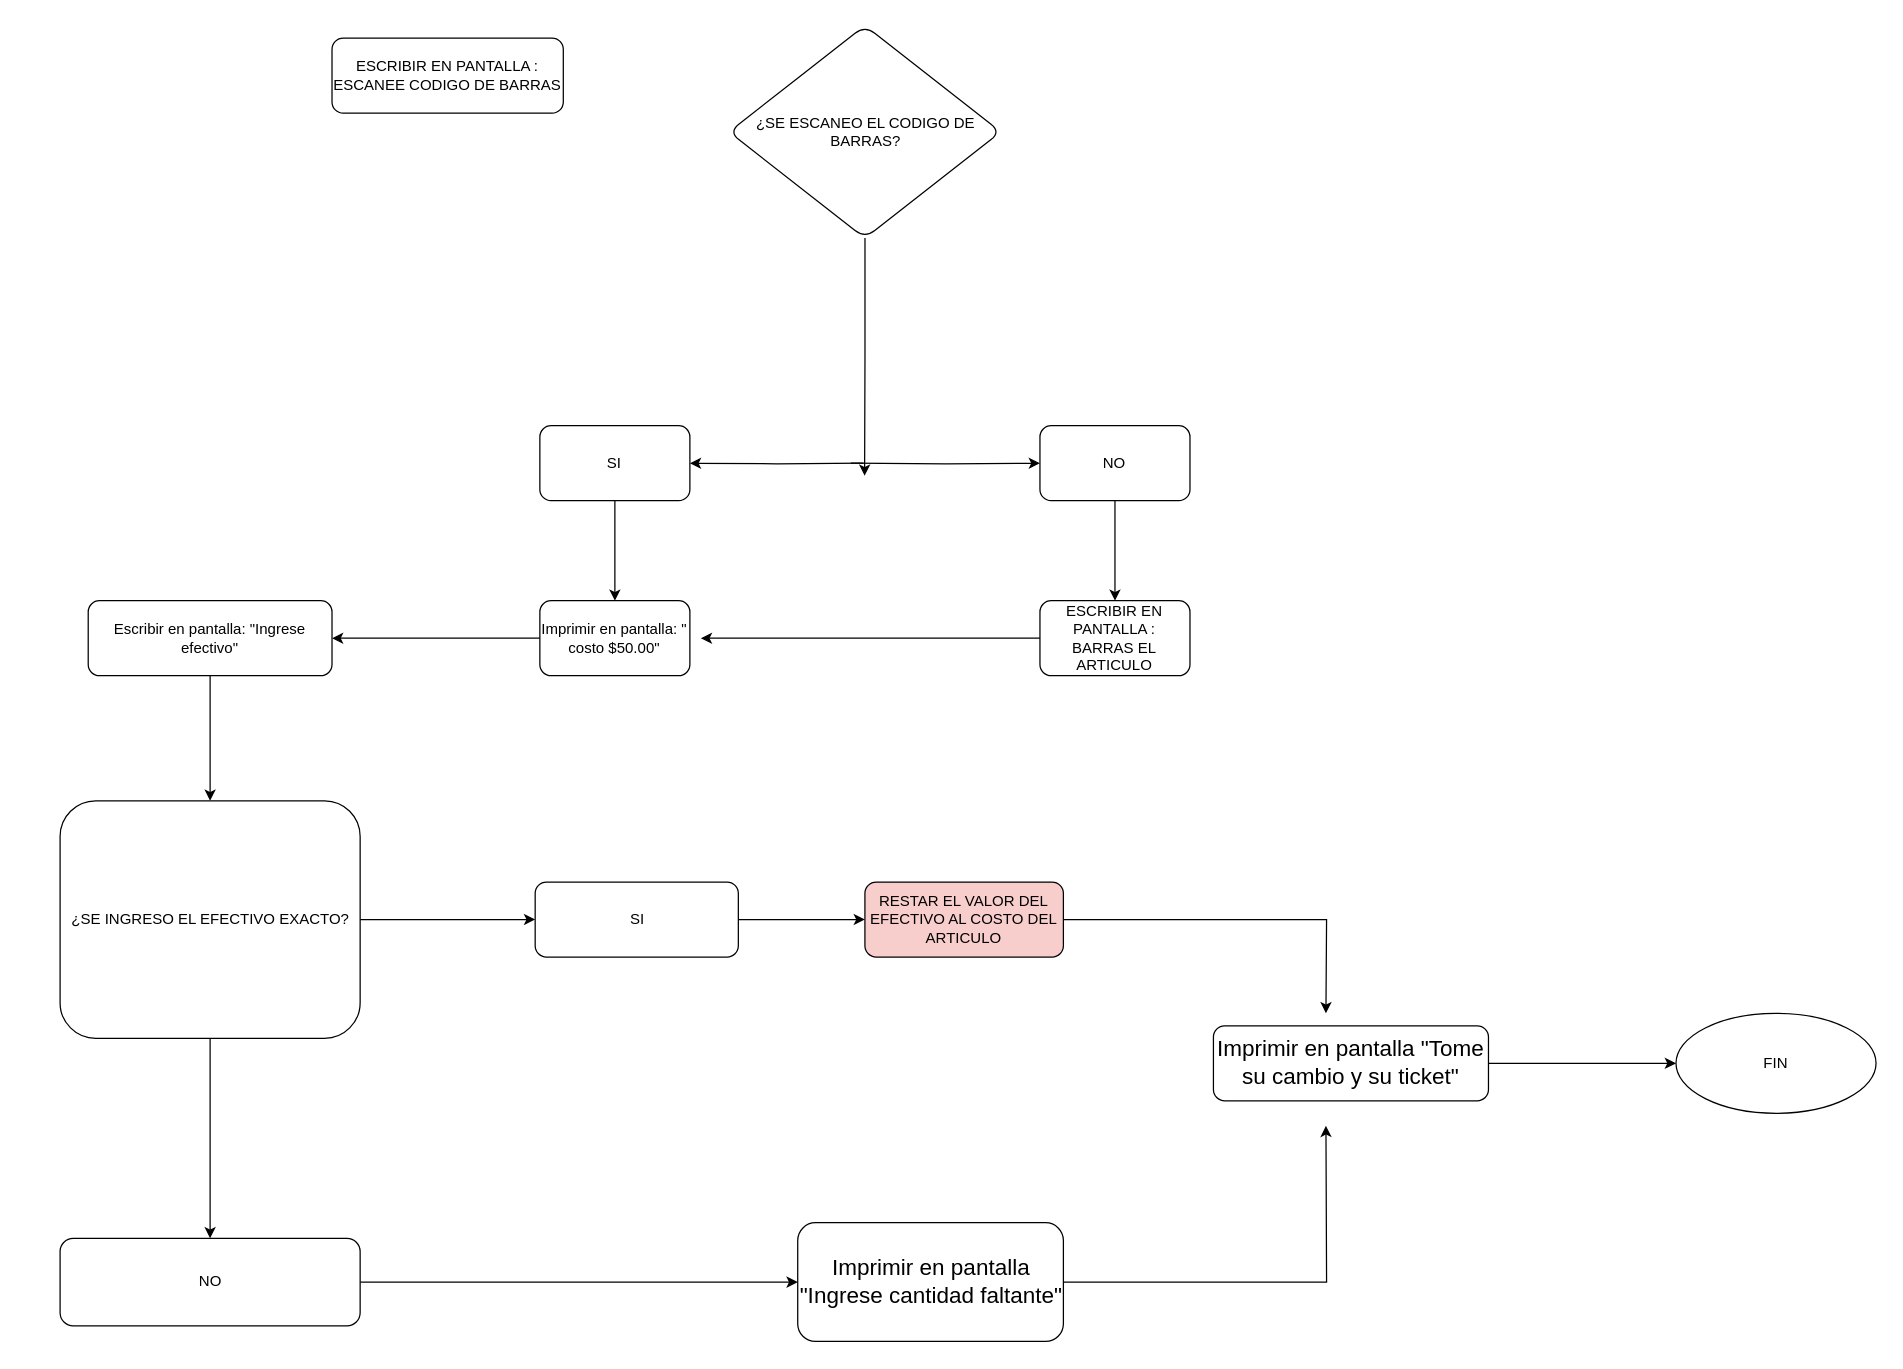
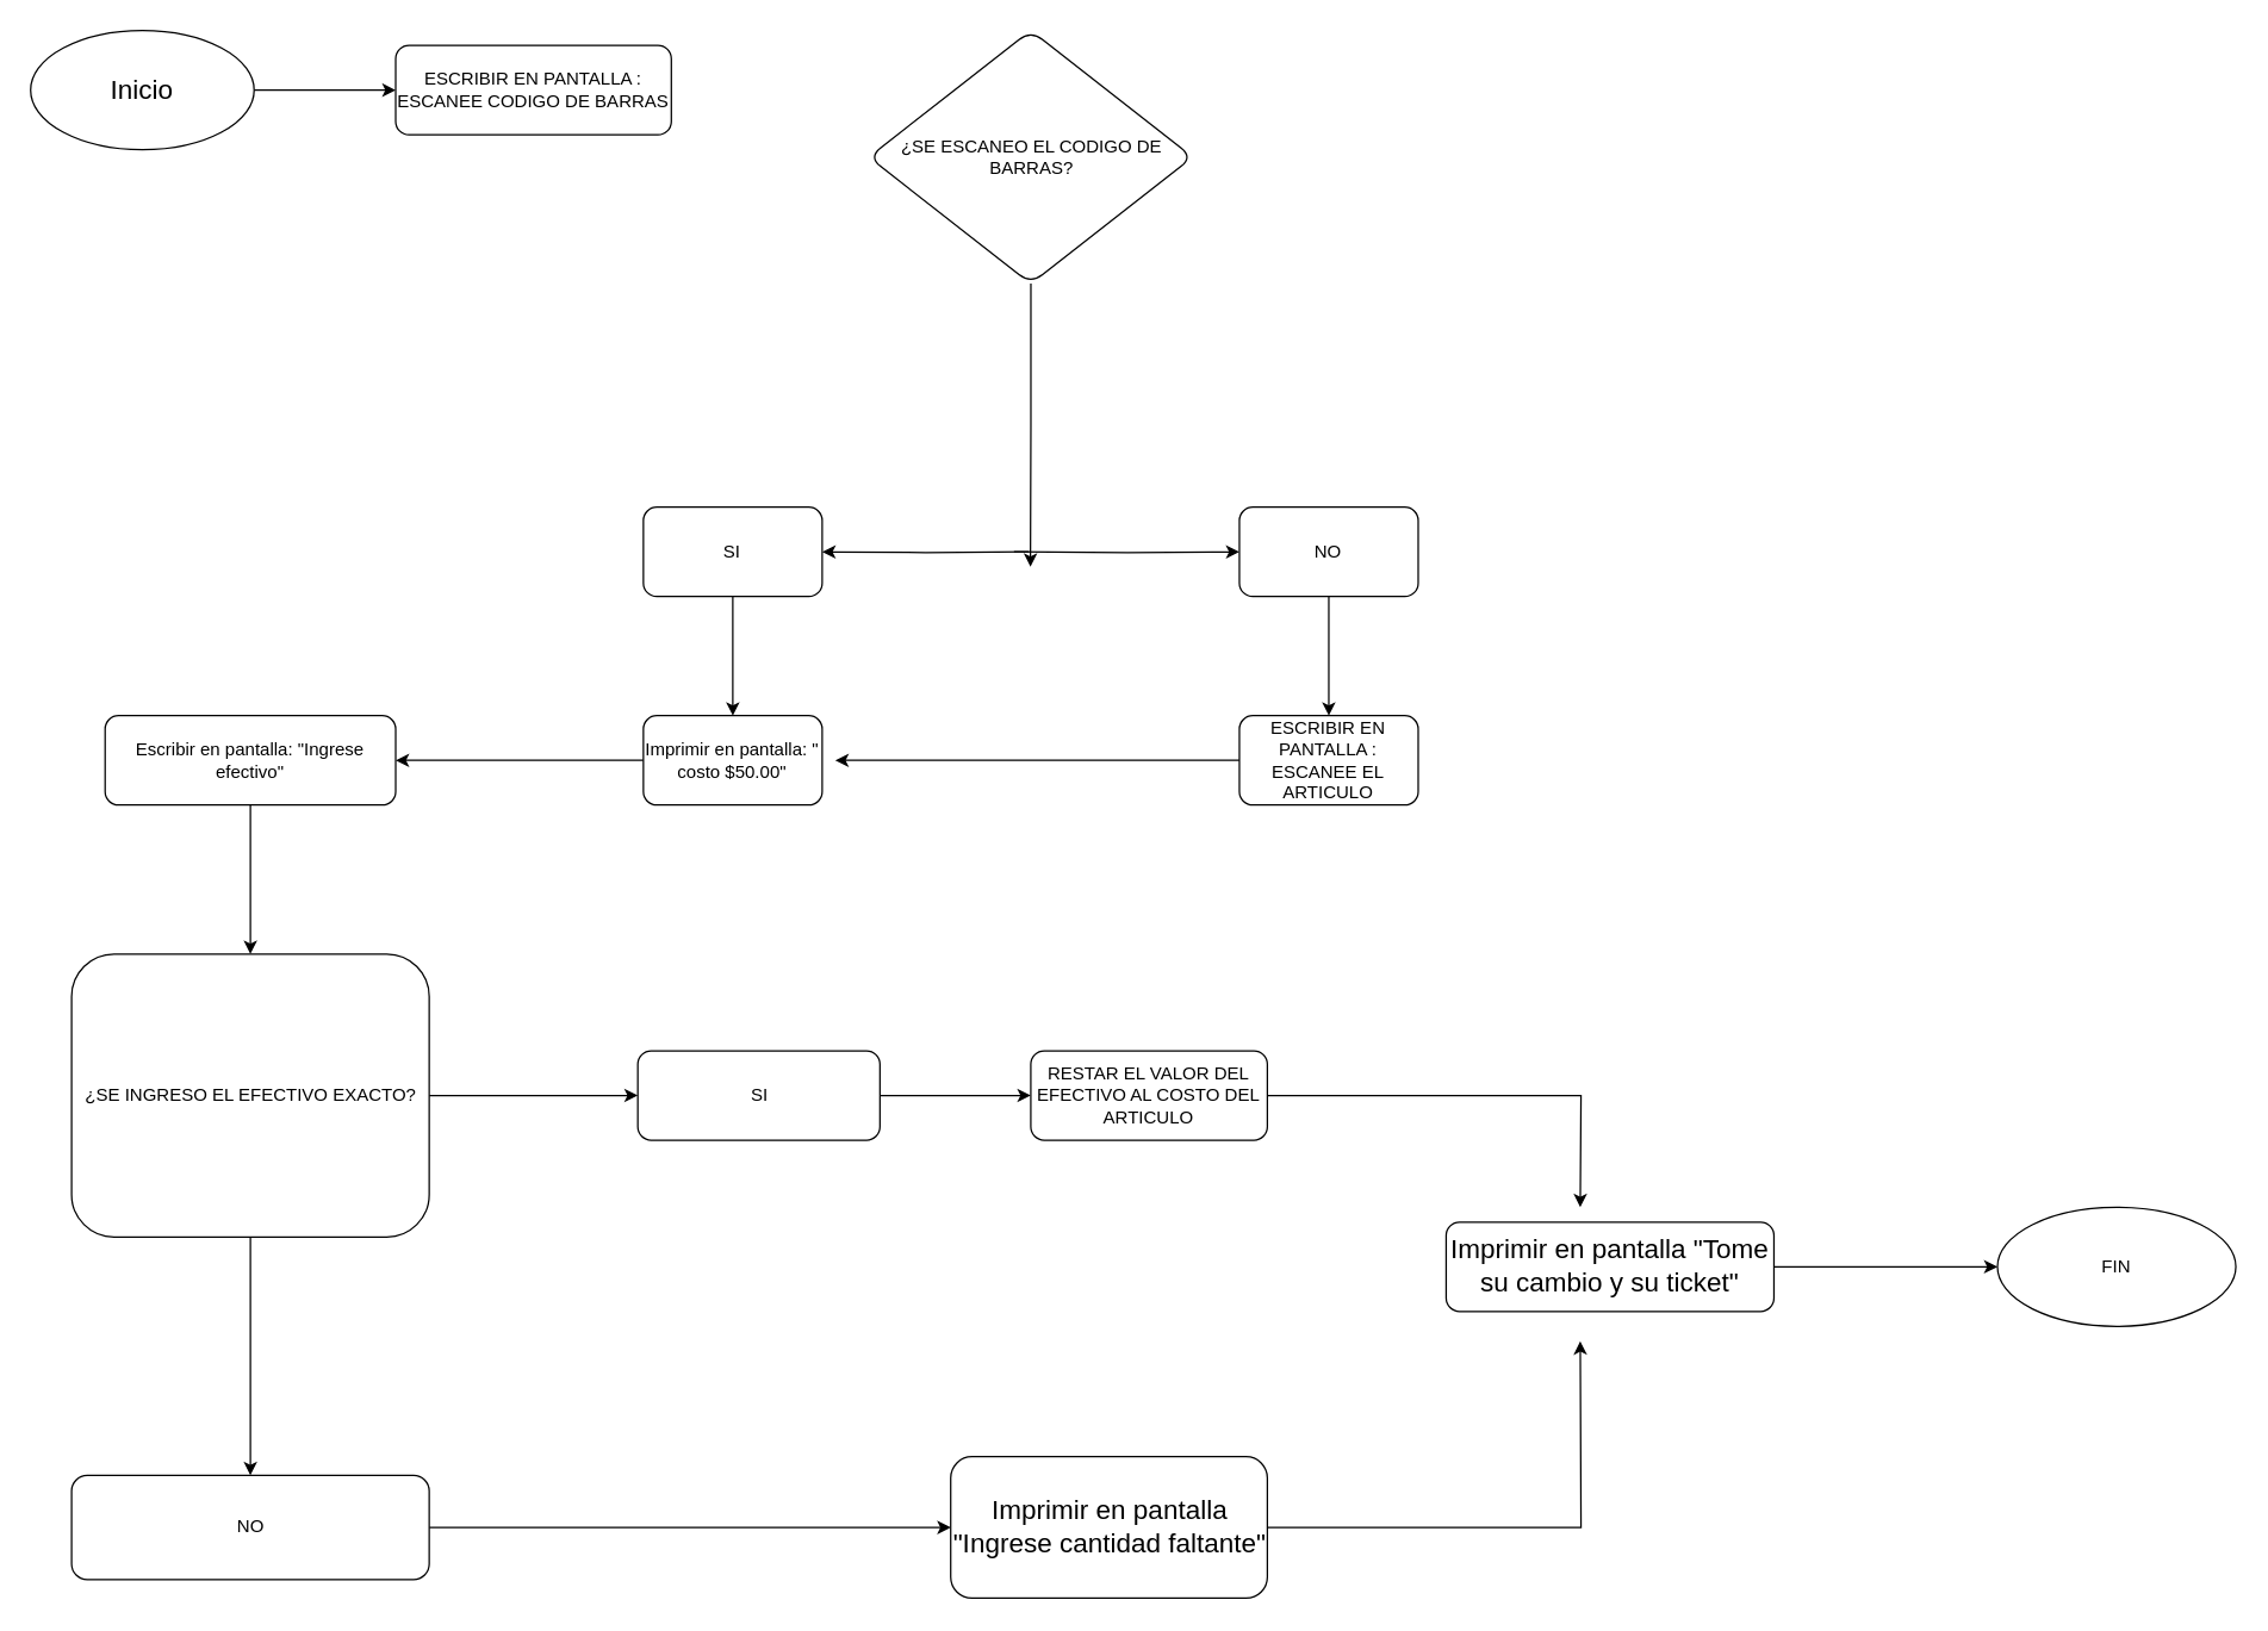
  <mxCell id="0" />
  <mxCell id="1" parent="0" />
+ <mxCell id="2" value="" style="edgeStyle=orthogonalEdgeStyle;rounded=0;orthogonalLoop=1;jettySize=auto;html=1;" edge="1" parent="1" source="3" target="6"><mxGeometry relative="1" as="geometry" /></mxCell>
+ <mxCell id="3" value="&lt;font style=&quot;font-size: 18px;&quot;&gt;Inicio&lt;/font&gt;" style="ellipse;whiteSpace=wrap;html=1;" vertex="1" parent="1"><mxGeometry y="20" width="150" height="80" as="geometry" x="20" /></mxCell>
  <mxCell id="4" value="" style="edgeStyle=orthogonalEdgeStyle;rounded=0;orthogonalLoop=1;jettySize=auto;html=1;" edge="1" parent="1"><mxGeometry relative="1" as="geometry"><mxPoint x="745" y="90" as="sourcePoint" /></mxGeometry></mxCell>
  <mxCell id="5" value="" style="edgeStyle=orthogonalEdgeStyle;rounded=0;orthogonalLoop=1;jettySize=auto;html=1;" edge="1" parent="1"><mxGeometry relative="1" as="geometry"><mxPoint x="1147.5" y="390" as="targetPoint" /></mxGeometry></mxCell>
  <mxCell id="6" value="ESCRIBIR EN PANTALLA : ESCANEE CODIGO DE BARRAS" style="rounded=1;whiteSpace=wrap;html=1;" vertex="1" parent="1"><mxGeometry x="265" y="30" width="185" height="60" as="geometry" /></mxCell>
  <mxCell id="7" value="" style="edgeStyle=orthogonalEdgeStyle;rounded=0;orthogonalLoop=1;jettySize=auto;html=1;" edge="1" parent="1" source="8"><mxGeometry relative="1" as="geometry"><mxPoint x="691" y="380" as="targetPoint" /></mxGeometry></mxCell>
  <mxCell id="8" value="¿SE ESCANEO EL CODIGO DE BARRAS?" style="rhombus;whiteSpace=wrap;html=1;rounded=1;" vertex="1" parent="1"><mxGeometry x="582.5" y="20" width="217.5" height="170" as="geometry" /></mxCell>
  <mxCell id="9" value="" style="edgeStyle=orthogonalEdgeStyle;rounded=0;orthogonalLoop=1;jettySize=auto;html=1;" edge="1" parent="1" target="12"><mxGeometry relative="1" as="geometry"><mxPoint x="690" y="370" as="sourcePoint" /></mxGeometry></mxCell>
  <mxCell id="10" value="" style="edgeStyle=orthogonalEdgeStyle;rounded=0;orthogonalLoop=1;jettySize=auto;html=1;" edge="1" parent="1" target="14"><mxGeometry relative="1" as="geometry"><mxPoint x="680" y="370" as="sourcePoint" /></mxGeometry></mxCell>
  <mxCell id="11" value="" style="edgeStyle=orthogonalEdgeStyle;rounded=0;orthogonalLoop=1;jettySize=auto;html=1;" edge="1" parent="1" source="12" target="18"><mxGeometry relative="1" as="geometry" /></mxCell>
  <mxCell id="12" value="SI" style="whiteSpace=wrap;html=1;rounded=1;" vertex="1" parent="1"><mxGeometry x="431.25" y="340" width="120" height="60" as="geometry" /></mxCell>
  <mxCell id="13" value="" style="edgeStyle=orthogonalEdgeStyle;rounded=0;orthogonalLoop=1;jettySize=auto;html=1;" edge="1" parent="1" source="14" target="16"><mxGeometry relative="1" as="geometry" /></mxCell>
  <mxCell id="14" value="NO" style="whiteSpace=wrap;html=1;rounded=1;" vertex="1" parent="1"><mxGeometry x="831.25" y="340" width="120" height="60" as="geometry" /></mxCell>
  <mxCell id="15" value="" style="edgeStyle=orthogonalEdgeStyle;rounded=0;orthogonalLoop=1;jettySize=auto;html=1;" edge="1" parent="1" source="16"><mxGeometry relative="1" as="geometry"><mxPoint x="560" y="510" as="targetPoint" /></mxGeometry></mxCell>
- <mxCell id="16" value="ESCRIBIR EN PANTALLA : BARRAS EL ARTICULO" style="whiteSpace=wrap;html=1;rounded=1;" vertex="1" parent="1"><mxGeometry x="831.25" y="480" width="120" height="60" as="geometry" /></mxCell>
+ <mxCell id="16" value="ESCRIBIR EN PANTALLA : ESCANEE EL ARTICULO" style="whiteSpace=wrap;html=1;rounded=1;" vertex="1" parent="1"><mxGeometry x="831.25" y="480" width="120" height="60" as="geometry" /></mxCell>
  <mxCell id="17" value="" style="edgeStyle=orthogonalEdgeStyle;rounded=0;orthogonalLoop=1;jettySize=auto;html=1;" edge="1" parent="1" source="18" target="20"><mxGeometry relative="1" as="geometry" /></mxCell>
  <mxCell id="18" value="Imprimir en pantalla: &quot; costo $50.00&quot;" style="whiteSpace=wrap;html=1;rounded=1;" vertex="1" parent="1"><mxGeometry x="431.25" y="480" width="120" height="60" as="geometry" /></mxCell>
  <mxCell id="19" value="" style="edgeStyle=orthogonalEdgeStyle;rounded=0;orthogonalLoop=1;jettySize=auto;html=1;" edge="1" parent="1" source="20" target="23"><mxGeometry relative="1" as="geometry" /></mxCell>
  <mxCell id="20" value="Escribir en pantalla: &quot;Ingrese efectivo&quot;" style="whiteSpace=wrap;html=1;rounded=1;" vertex="1" parent="1"><mxGeometry x="70" y="480" width="195" height="60" as="geometry" /></mxCell>
  <mxCell id="21" value="" style="edgeStyle=orthogonalEdgeStyle;rounded=0;orthogonalLoop=1;jettySize=auto;html=1;" edge="1" parent="1" source="23" target="25"><mxGeometry relative="1" as="geometry" /></mxCell>
  <mxCell id="22" value="" style="edgeStyle=orthogonalEdgeStyle;rounded=0;orthogonalLoop=1;jettySize=auto;html=1;" edge="1" parent="1" source="23" target="27"><mxGeometry relative="1" as="geometry" /></mxCell>
  <mxCell id="23" value="¿SE INGRESO EL EFECTIVO EXACTO?" style="whiteSpace=wrap;html=1;rounded=1;" vertex="1" parent="1"><mxGeometry x="47.5" y="640" width="240" height="190" as="geometry" /></mxCell>
  <mxCell id="24" value="" style="edgeStyle=orthogonalEdgeStyle;rounded=0;orthogonalLoop=1;jettySize=auto;html=1;" edge="1" parent="1" source="25" target="31"><mxGeometry relative="1" as="geometry" /></mxCell>
  <mxCell id="25" value="SI" style="whiteSpace=wrap;html=1;rounded=1;" vertex="1" parent="1"><mxGeometry x="427.5" y="705" width="162.5" height="60" as="geometry" /></mxCell>
  <mxCell id="26" value="" style="edgeStyle=orthogonalEdgeStyle;rounded=0;orthogonalLoop=1;jettySize=auto;html=1;" edge="1" parent="1" source="27" target="29"><mxGeometry relative="1" as="geometry" /></mxCell>
  <mxCell id="27" value="NO" style="whiteSpace=wrap;html=1;rounded=1;" vertex="1" parent="1"><mxGeometry x="47.5" y="990" width="240" height="70" as="geometry" /></mxCell>
  <mxCell id="28" value="" style="edgeStyle=orthogonalEdgeStyle;rounded=0;orthogonalLoop=1;jettySize=auto;html=1;" edge="1" parent="1" source="29"><mxGeometry relative="1" as="geometry"><mxPoint x="1060" y="900" as="targetPoint" /></mxGeometry></mxCell>
  <mxCell id="29" value="&lt;font style=&quot;font-size: 18px;&quot;&gt;Imprimir en pantalla &quot;Ingrese cantidad faltante&quot;&lt;/font&gt;" style="whiteSpace=wrap;html=1;rounded=1;" vertex="1" parent="1"><mxGeometry x="637.5" y="977.5" width="212.5" height="95" as="geometry" /></mxCell>
  <mxCell id="30" value="" style="edgeStyle=orthogonalEdgeStyle;rounded=0;orthogonalLoop=1;jettySize=auto;html=1;" edge="1" parent="1" source="31"><mxGeometry relative="1" as="geometry"><mxPoint x="1060" y="810" as="targetPoint" /></mxGeometry></mxCell>
- <mxCell id="31" value="RESTAR EL VALOR DEL EFECTIVO AL COSTO DEL ARTICULO" style="whiteSpace=wrap;html=1;rounded=1;fillColor=#f8cecc;" vertex="1" parent="1"><mxGeometry x="691.25" y="705" width="158.75" height="60" as="geometry" /></mxCell>
+ <mxCell id="31" value="RESTAR EL VALOR DEL EFECTIVO AL COSTO DEL ARTICULO" style="whiteSpace=wrap;html=1;rounded=1;" vertex="1" parent="1"><mxGeometry x="691.25" y="705" width="158.75" height="60" as="geometry" /></mxCell>
  <mxCell id="32" value="" style="edgeStyle=orthogonalEdgeStyle;rounded=0;orthogonalLoop=1;jettySize=auto;html=1;" edge="1" parent="1" source="33" target="34"><mxGeometry relative="1" as="geometry" /></mxCell>
  <mxCell id="33" value="&lt;font style=&quot;font-size: 18px;&quot;&gt;Imprimir en pantalla &quot;Tome su cambio y su ticket&quot;&lt;/font&gt;" style="rounded=1;whiteSpace=wrap;html=1;" vertex="1" parent="1"><mxGeometry x="970" y="820" width="220" height="60" as="geometry" /></mxCell>
  <mxCell id="34" value="FIN" style="ellipse;whiteSpace=wrap;html=1;rounded=1;" vertex="1" parent="1"><mxGeometry x="1340" y="810" width="160" height="80" as="geometry" /></mxCell>
